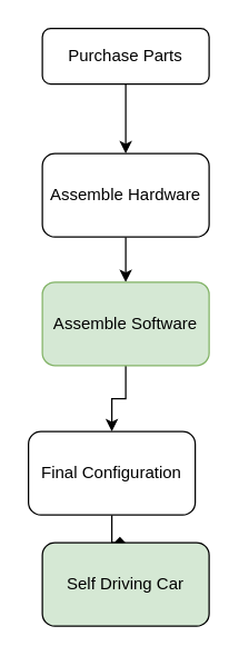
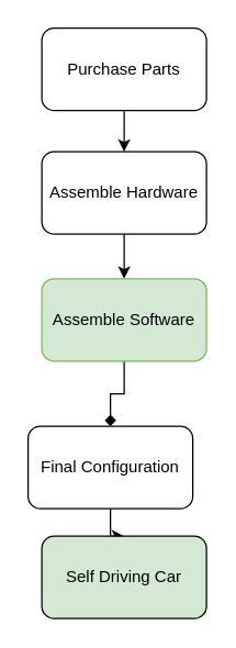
  <mxCell id="0" />
  <mxCell id="1" parent="0" />
  <mxCell id="2" value="" style="edgeStyle=orthogonalEdgeStyle;rounded=0;orthogonalLoop=1;jettySize=auto;html=1;" edge="1" parent="1" source="3" target="5"><mxGeometry relative="1" as="geometry" /></mxCell>
- <mxCell id="3" value="Purchase Parts" style="rounded=1;whiteSpace=wrap;html=1;" vertex="1" parent="1"><mxGeometry x="30" y="20" width="120" height="40" as="geometry" /></mxCell>
+ <mxCell id="3" value="Purchase Parts" style="rounded=1;whiteSpace=wrap;html=1;" vertex="1" parent="1"><mxGeometry x="30" y="20" width="120" height="60" as="geometry" /></mxCell>
  <mxCell id="4" value="" style="edgeStyle=orthogonalEdgeStyle;rounded=0;orthogonalLoop=1;jettySize=auto;html=1;" edge="1" parent="1" source="5" target="7"><mxGeometry relative="1" as="geometry" /></mxCell>
  <mxCell id="5" value="Assemble Hardware" style="rounded=1;whiteSpace=wrap;html=1;" vertex="1" parent="1"><mxGeometry x="30" y="110" width="120" height="60" as="geometry" /></mxCell>
- <mxCell id="6" value="" style="edgeStyle=orthogonalEdgeStyle;rounded=0;orthogonalLoop=1;jettySize=auto;html=1;" edge="1" parent="1" source="7" target="9"><mxGeometry relative="1" as="geometry" /></mxCell>
+ <mxCell id="6" value="" style="edgeStyle=orthogonalEdgeStyle;rounded=0;orthogonalLoop=1;jettySize=auto;html=1;endArrow=diamond;" edge="1" parent="1" source="7" target="9"><mxGeometry relative="1" as="geometry" /></mxCell>
  <mxCell id="7" value="Assemble Software" style="rounded=1;whiteSpace=wrap;html=1;fillColor=#d5e8d4;strokeColor=#82b366;" vertex="1" parent="1"><mxGeometry x="30" y="202.5" width="120" height="60" as="geometry" /></mxCell>
- <mxCell id="8" value="" style="edgeStyle=orthogonalEdgeStyle;rounded=0;orthogonalLoop=1;jettySize=auto;html=1;endArrow=diamond;" edge="1" parent="1" source="9" target="10"><mxGeometry relative="1" as="geometry" /></mxCell>
+ <mxCell id="8" value="" style="edgeStyle=orthogonalEdgeStyle;rounded=0;orthogonalLoop=1;jettySize=auto;html=1;" edge="1" parent="1" source="9" target="10"><mxGeometry relative="1" as="geometry" /></mxCell>
  <mxCell id="9" value="Final Configuration" style="rounded=1;whiteSpace=wrap;html=1;" vertex="1" parent="1"><mxGeometry x="20" y="310" width="120" height="60" as="geometry" /></mxCell>
  <mxCell id="10" value="Self Driving Car" style="rounded=1;whiteSpace=wrap;html=1;fillColor=#d5e8d4;" vertex="1" parent="1"><mxGeometry x="30" y="390" width="120" height="60" as="geometry" /></mxCell>
